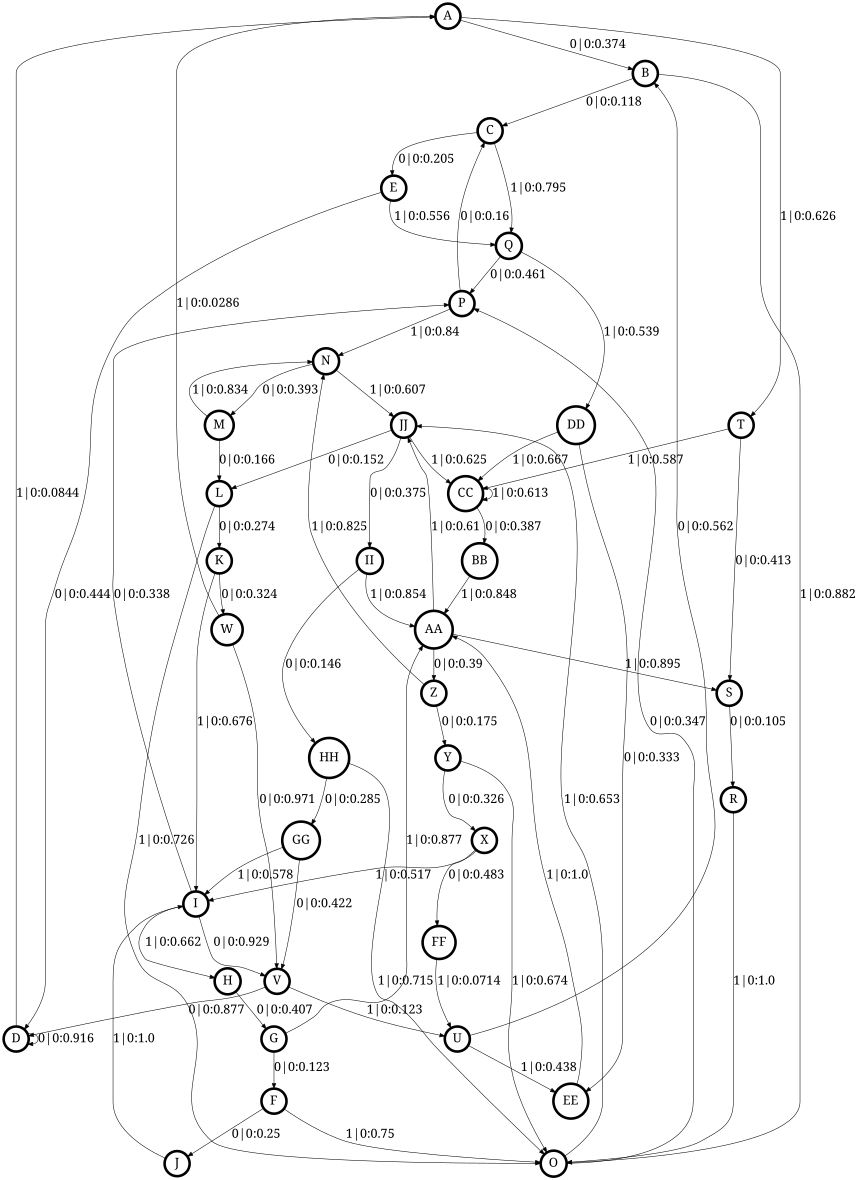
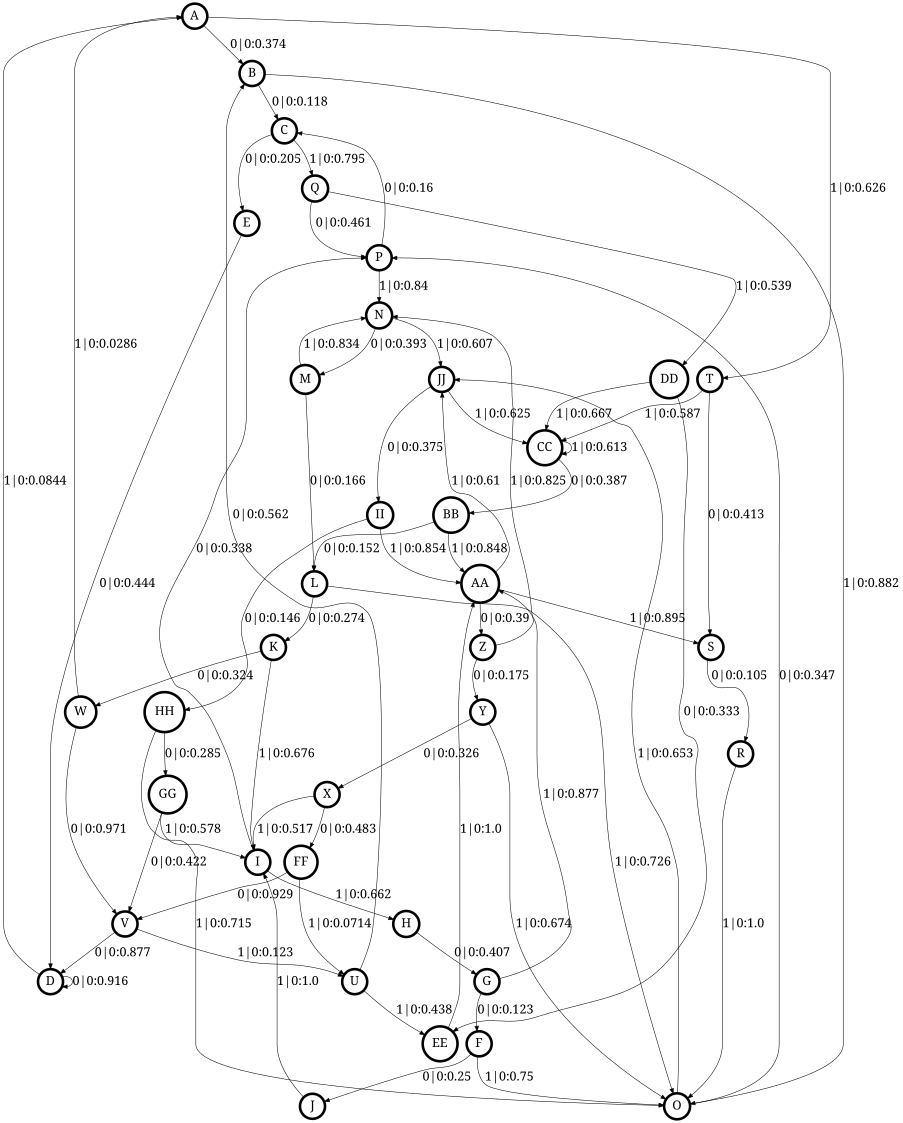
  digraph {
    fontname="Noto Serif"
    node [fontname="Noto Serif" fontsize=24 penwidth=5 shape=circle]
    edge [fontname="Noto Serif" fontsize=24]
    A
    B
    T
    C
    O
    CC
    S
    E
    Q
    P
    JJ
    BB
    R
    D
    DD
    N
    II
    EE
    F
    J
    I
    H
    G
    AA
    Z
    Y
    L
    M
    K
    W
    V
    U
    HH
    X
    FF
    GG
    A -> B [label="0|0:0.374\l"]
    A -> T [label="1|0:0.626\l"]
    B -> C [label="0|0:0.118\l"]
    B -> O [label="1|0:0.882\l"]
    T -> CC [label="1|0:0.587\l"]
    T -> S [label="0|0:0.413\l"]
    C -> E [label="0|0:0.205\l"]
    C -> Q [label="1|0:0.795\l"]
    O -> P [label="0|0:0.347\l"]
    O -> JJ [label="1|0:0.653\l"]
    CC -> CC [label="1|0:0.613\l"]
    CC -> BB [label="0|0:0.387\l"]
    S -> R [label="0|0:0.105\l"]
-   E -> Q [label="1|0:0.556\l"]
    E -> D [label="0|0:0.444\l"]
    Q -> P [label="0|0:0.461\l"]
    Q -> DD [label="1|0:0.539\l"]
    P -> C [label="0|0:0.16\l"]
    P -> N [label="1|0:0.84\l"]
    JJ -> CC [label="1|0:0.625\l"]
    JJ -> II [label="0|0:0.375\l"]
    BB -> AA [label="1|0:0.848\l"]
-   JJ -> L [label="0|0:0.152\l"]
+   BB -> L [label="0|0:0.152\l"]
    R -> O [label="1|0:1.0\l"]
    D -> A [label="1|0:0.0844\l"]
    D -> D [label="0|0:0.916\l"]
    DD -> CC [label="1|0:0.667\l"]
    DD -> EE [label="0|0:0.333\l"]
    N -> JJ [label="1|0:0.607\l"]
    N -> M [label="0|0:0.393\l"]
    II -> AA [label="1|0:0.854\l"]
    II -> HH [label="0|0:0.146\l"]
    EE -> AA [label="1|0:1.0\l"]
    F -> O [label="1|0:0.75\l"]
    F -> J [label="0|0:0.25\l"]
    J -> I [label="1|0:1.0\l"]
    I -> P [label="0|0:0.338\l"]
    I -> H [label="1|0:0.662\l"]
    H -> G [label="0|0:0.407\l"]
    G -> F [label="0|0:0.123\l"]
    G -> AA [label="1|0:0.877\l"]
    AA -> S [label="1|0:0.895\l"]
    AA -> JJ [label="1|0:0.61\l"]
    AA -> Z [label="0|0:0.39\l"]
    Z -> N [label="1|0:0.825\l"]
    Z -> Y [label="0|0:0.175\l"]
    Y -> O [label="1|0:0.674\l"]
    Y -> X [label="0|0:0.326\l"]
    L -> O [label="1|0:0.726\l"]
    L -> K [label="0|0:0.274\l"]
    M -> N [label="1|0:0.834\l"]
    M -> L [label="0|0:0.166\l"]
    K -> I [label="1|0:0.676\l"]
    K -> W [label="0|0:0.324\l"]
    W -> A [label="1|0:0.0286\l"]
    W -> V [label="0|0:0.971\l"]
    V -> D [label="0|0:0.877\l"]
    V -> U [label="1|0:0.123\l"]
    U -> B [label="0|0:0.562\l"]
    U -> EE [label="1|0:0.438\l"]
    HH -> O [label="1|0:0.715\l"]
    HH -> GG [label="0|0:0.285\l"]
    X -> I [label="1|0:0.517\l"]
    X -> FF [label="0|0:0.483\l"]
-   I -> V [label="0|0:0.929\l"]
+   FF -> V [label="0|0:0.929\l"]
    FF -> U [label="1|0:0.0714\l"]
    GG -> I [label="1|0:0.578\l"]
    GG -> V [label="0|0:0.422\l"]
  }
